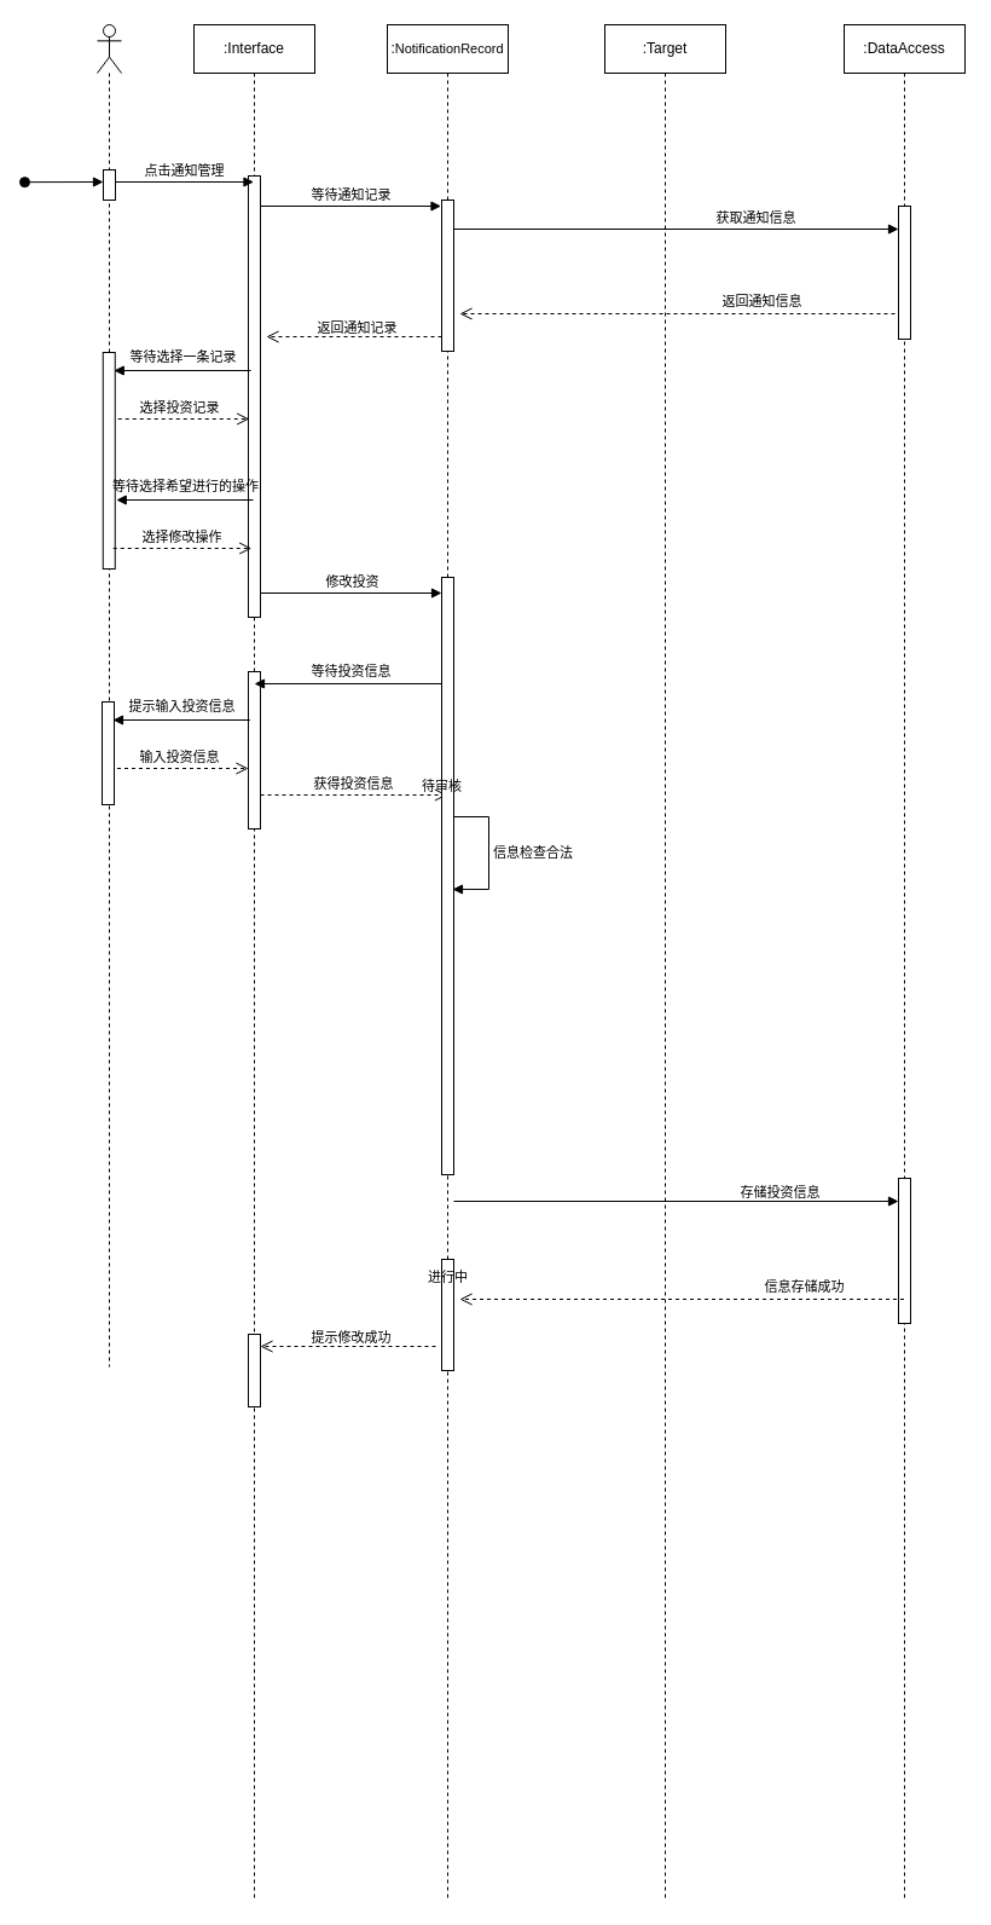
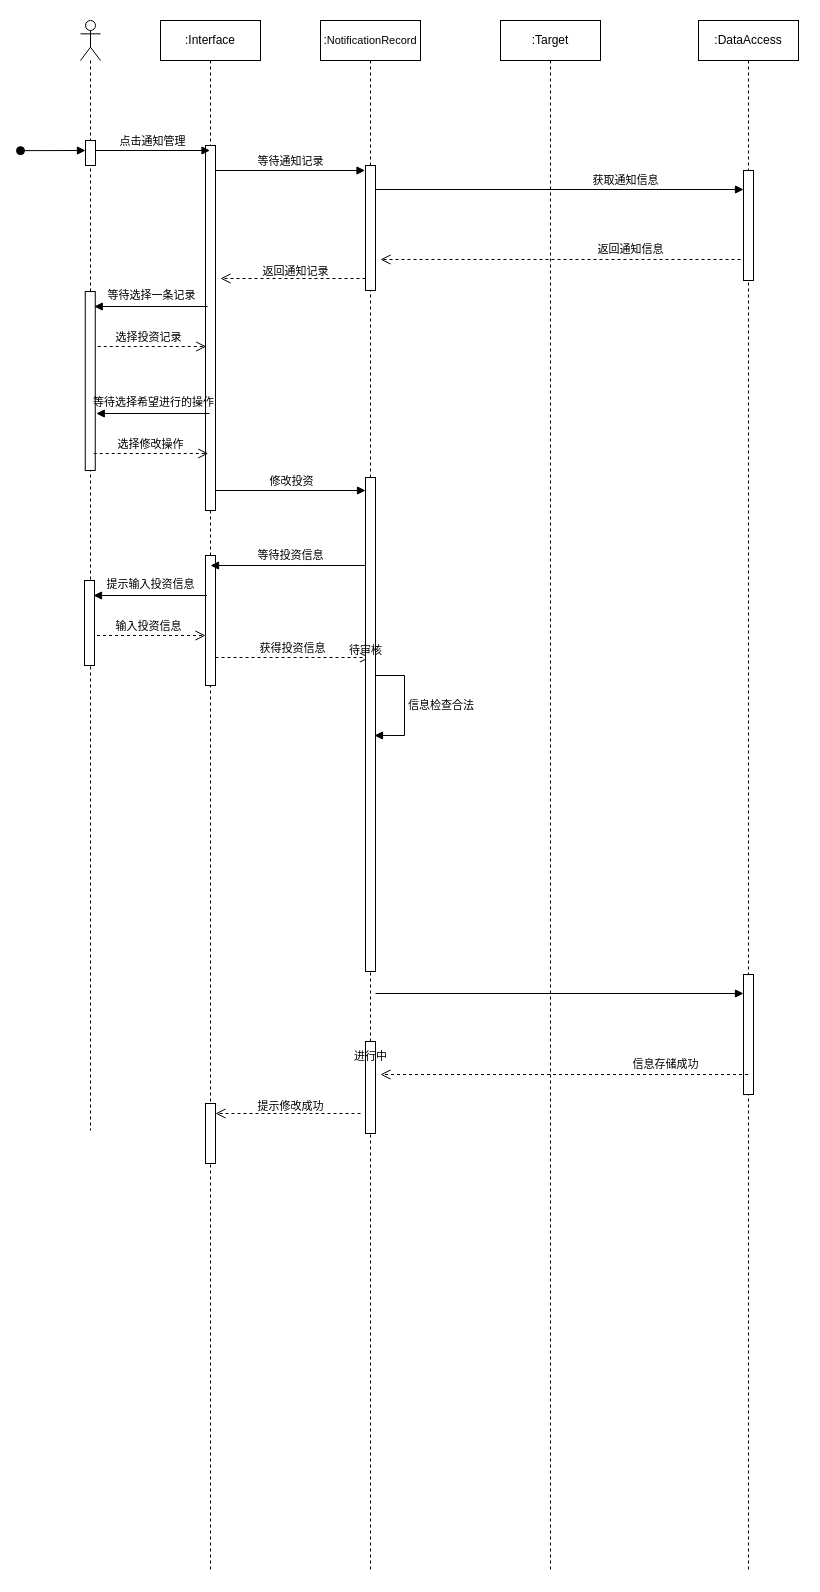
  <mxCell id="0" />
  <mxCell id="1" parent="0" />
  <mxCell id="2" value="&lt;font style=&quot;font-size: 12px;&quot;&gt;:&lt;/font&gt;&lt;font style=&quot;font-size: 11px;&quot;&gt;&lt;font style=&quot;&quot;&gt;Notification&lt;/font&gt;&lt;font style=&quot;&quot;&gt;Record&lt;/font&gt;&lt;/font&gt;" style="shape=umlLifeline;perimeter=lifelinePerimeter;whiteSpace=wrap;html=1;container=0;dropTarget=0;collapsible=0;recursiveResize=0;outlineConnect=0;portConstraint=eastwest;newEdgeStyle={&quot;edgeStyle&quot;:&quot;elbowEdgeStyle&quot;,&quot;elbow&quot;:&quot;vertical&quot;,&quot;curved&quot;:0,&quot;rounded&quot;:0};" parent="1" vertex="1"><mxGeometry x="320" y="20" width="100" height="1550" as="geometry" /></mxCell>
  <mxCell id="3" value="&lt;font style=&quot;font-size: 12px;&quot;&gt;:Target&lt;/font&gt;" style="shape=umlLifeline;perimeter=lifelinePerimeter;whiteSpace=wrap;html=1;container=0;dropTarget=0;collapsible=0;recursiveResize=0;outlineConnect=0;portConstraint=eastwest;newEdgeStyle={&quot;edgeStyle&quot;:&quot;elbowEdgeStyle&quot;,&quot;elbow&quot;:&quot;vertical&quot;,&quot;curved&quot;:0,&quot;rounded&quot;:0};" parent="1" vertex="1"><mxGeometry x="500" y="20" width="100" height="1550" as="geometry" /></mxCell>
  <mxCell id="4" value="" style="shape=umlLifeline;perimeter=lifelinePerimeter;whiteSpace=wrap;html=1;container=1;dropTarget=0;collapsible=0;recursiveResize=0;outlineConnect=0;portConstraint=eastwest;newEdgeStyle={&quot;curved&quot;:0,&quot;rounded&quot;:0};participant=umlActor;" parent="1" vertex="1"><mxGeometry x="80" y="20" width="20" height="1110" as="geometry" /></mxCell>
  <mxCell id="5" value=":Interface" style="shape=umlLifeline;perimeter=lifelinePerimeter;whiteSpace=wrap;html=1;container=1;dropTarget=0;collapsible=0;recursiveResize=0;outlineConnect=0;portConstraint=eastwest;newEdgeStyle={&quot;curved&quot;:0,&quot;rounded&quot;:0};" parent="1" vertex="1"><mxGeometry x="160" y="20" width="100" height="1550" as="geometry" /></mxCell>
  <mxCell id="6" value=":DataAccess" style="shape=umlLifeline;perimeter=lifelinePerimeter;whiteSpace=wrap;html=1;container=1;dropTarget=0;collapsible=0;recursiveResize=0;outlineConnect=0;portConstraint=eastwest;newEdgeStyle={&quot;curved&quot;:0,&quot;rounded&quot;:0};" parent="1" vertex="1"><mxGeometry x="698" y="20" width="100" height="1550" as="geometry" /></mxCell>
  <mxCell id="7" value="" style="html=1;points=[[0,0,0,0,5],[0,1,0,0,-5],[1,0,0,0,5],[1,1,0,0,-5]];perimeter=orthogonalPerimeter;outlineConnect=0;targetShapes=umlLifeline;portConstraint=eastwest;newEdgeStyle={&quot;curved&quot;:0,&quot;rounded&quot;:0};" parent="1" vertex="1"><mxGeometry x="365" y="165" width="10" height="125" as="geometry" /></mxCell>
  <mxCell id="8" value="" style="html=1;points=[];perimeter=orthogonalPerimeter;outlineConnect=0;targetShapes=umlLifeline;portConstraint=eastwest;newEdgeStyle={&quot;edgeStyle&quot;:&quot;elbowEdgeStyle&quot;,&quot;elbow&quot;:&quot;vertical&quot;,&quot;curved&quot;:0,&quot;rounded&quot;:0};" parent="1" vertex="1"><mxGeometry x="85" y="140" width="10" height="25" as="geometry" /></mxCell>
  <mxCell id="9" value="" style="html=1;verticalAlign=bottom;startArrow=oval;endArrow=block;startSize=8;edgeStyle=elbowEdgeStyle;elbow=vertical;curved=0;rounded=0;" parent="1" edge="1"><mxGeometry x="0.001" relative="1" as="geometry"><mxPoint x="20" y="150.14" as="sourcePoint" /><mxPoint x="85" y="150.14" as="targetPoint" /><mxPoint as="offset" /></mxGeometry></mxCell>
  <mxCell id="10" value="" style="html=1;points=[];perimeter=orthogonalPerimeter;outlineConnect=0;targetShapes=umlLifeline;portConstraint=eastwest;newEdgeStyle={&quot;edgeStyle&quot;:&quot;elbowEdgeStyle&quot;,&quot;elbow&quot;:&quot;vertical&quot;,&quot;curved&quot;:0,&quot;rounded&quot;:0};" parent="1" vertex="1"><mxGeometry x="205" y="145" width="10" height="365" as="geometry" /></mxCell>
  <mxCell id="11" value="点击通知管理" style="html=1;verticalAlign=bottom;endArrow=block;curved=0;rounded=0;" parent="1" edge="1"><mxGeometry x="-0.0" width="80" relative="1" as="geometry"><mxPoint x="95" y="150" as="sourcePoint" /><mxPoint x="209.5" y="150" as="targetPoint" /><mxPoint as="offset" /></mxGeometry></mxCell>
  <mxCell id="12" value="等待通知记录" style="html=1;verticalAlign=bottom;endArrow=block;curved=0;rounded=0;" parent="1" edge="1"><mxGeometry x="0.003" width="80" relative="1" as="geometry"><mxPoint x="215" y="170" as="sourcePoint" /><mxPoint x="364.5" y="170" as="targetPoint" /><mxPoint as="offset" /></mxGeometry></mxCell>
  <mxCell id="13" value="" style="html=1;points=[];perimeter=orthogonalPerimeter;outlineConnect=0;targetShapes=umlLifeline;portConstraint=eastwest;newEdgeStyle={&quot;edgeStyle&quot;:&quot;elbowEdgeStyle&quot;,&quot;elbow&quot;:&quot;vertical&quot;,&quot;curved&quot;:0,&quot;rounded&quot;:0};" parent="1" vertex="1"><mxGeometry x="743" y="170" width="10" height="110" as="geometry" /></mxCell>
  <mxCell id="14" value="" style="html=1;verticalAlign=bottom;endArrow=block;curved=0;rounded=0;" parent="1" target="13" edge="1"><mxGeometry width="80" relative="1" as="geometry"><mxPoint x="375" y="189" as="sourcePoint" /><mxPoint x="760" y="189" as="targetPoint" /></mxGeometry></mxCell>
  <mxCell id="15" value="&lt;font style=&quot;font-size: 11px;&quot;&gt;获取通知信息&lt;/font&gt;" style="text;html=1;align=center;verticalAlign=middle;resizable=0;points=[];autosize=1;strokeColor=none;fillColor=none;" parent="1" vertex="1"><mxGeometry x="580" y="165" width="90" height="30" as="geometry" /></mxCell>
  <mxCell id="16" value="" style="html=1;verticalAlign=bottom;endArrow=open;dashed=1;endSize=8;curved=0;rounded=0;" parent="1" edge="1"><mxGeometry x="0.003" relative="1" as="geometry"><mxPoint x="740" y="259" as="sourcePoint" /><mxPoint x="380" y="259" as="targetPoint" /><mxPoint as="offset" /></mxGeometry></mxCell>
  <mxCell id="17" value="&lt;font style=&quot;font-size: 11px;&quot;&gt;返回通知信息&lt;/font&gt;" style="text;html=1;align=center;verticalAlign=middle;resizable=0;points=[];autosize=1;strokeColor=none;fillColor=none;" parent="1" vertex="1"><mxGeometry x="585" y="234" width="90" height="30" as="geometry" /></mxCell>
  <mxCell id="18" value="" style="html=1;verticalAlign=bottom;endArrow=open;dashed=1;endSize=8;curved=0;rounded=0;" parent="1" edge="1"><mxGeometry x="0.003" relative="1" as="geometry"><mxPoint x="365" y="278" as="sourcePoint" /><mxPoint x="220" y="278" as="targetPoint" /><mxPoint as="offset" /></mxGeometry></mxCell>
  <mxCell id="19" value="&lt;font style=&quot;font-size: 11px;&quot;&gt;返回通知记录&lt;/font&gt;" style="text;html=1;align=center;verticalAlign=middle;resizable=0;points=[];autosize=1;strokeColor=none;fillColor=none;" parent="1" vertex="1"><mxGeometry x="250" y="256" width="90" height="30" as="geometry" /></mxCell>
  <mxCell id="20" value="选择投资记录" style="html=1;verticalAlign=bottom;endArrow=open;dashed=1;endSize=8;curved=0;rounded=0;" parent="1" edge="1"><mxGeometry x="-0.004" relative="1" as="geometry"><mxPoint x="91.25" y="346" as="sourcePoint" /><mxPoint x="205.75" y="346" as="targetPoint" /><mxPoint as="offset" /></mxGeometry></mxCell>
  <mxCell id="21" value="" style="html=1;points=[];perimeter=orthogonalPerimeter;outlineConnect=0;targetShapes=umlLifeline;portConstraint=eastwest;newEdgeStyle={&quot;edgeStyle&quot;:&quot;elbowEdgeStyle&quot;,&quot;elbow&quot;:&quot;vertical&quot;,&quot;curved&quot;:0,&quot;rounded&quot;:0};" parent="1" vertex="1"><mxGeometry x="84.75" y="291" width="10" height="179" as="geometry" /></mxCell>
  <mxCell id="22" value="" style="html=1;verticalAlign=bottom;endArrow=block;curved=0;rounded=0;exitX=0.961;exitY=1;exitDx=0;exitDy=0;exitPerimeter=0;" parent="1" edge="1"><mxGeometry width="80" relative="1" as="geometry"><mxPoint x="207.07" y="306" as="sourcePoint" /><mxPoint x="93.75" y="306" as="targetPoint" /></mxGeometry></mxCell>
  <mxCell id="23" value="&lt;font style=&quot;font-size: 11px;&quot;&gt;等待选择一条记录&lt;/font&gt;" style="text;html=1;align=center;verticalAlign=middle;resizable=0;points=[];autosize=1;strokeColor=none;fillColor=none;" parent="1" vertex="1"><mxGeometry x="95.82" y="280" width="110" height="30" as="geometry" /></mxCell>
  <mxCell id="24" value="选择修改操作" style="html=1;verticalAlign=bottom;endArrow=open;dashed=1;endSize=8;curved=0;rounded=0;" parent="1" edge="1"><mxGeometry x="-0.004" relative="1" as="geometry"><mxPoint x="93.25" y="453" as="sourcePoint" /><mxPoint x="207.75" y="453" as="targetPoint" /><mxPoint as="offset" /></mxGeometry></mxCell>
  <mxCell id="25" value="" style="html=1;verticalAlign=bottom;endArrow=block;curved=0;rounded=0;exitX=0.961;exitY=1;exitDx=0;exitDy=0;exitPerimeter=0;" parent="1" edge="1"><mxGeometry width="80" relative="1" as="geometry"><mxPoint x="209.07" y="413" as="sourcePoint" /><mxPoint x="95.75" y="413" as="targetPoint" /></mxGeometry></mxCell>
  <mxCell id="26" value="&lt;font style=&quot;font-size: 11px;&quot;&gt;等待选择希望进行的操作&lt;/font&gt;" style="text;html=1;align=center;verticalAlign=middle;resizable=0;points=[];autosize=1;strokeColor=none;fillColor=none;" parent="1" vertex="1"><mxGeometry x="82.82" y="387" width="140" height="30" as="geometry" /></mxCell>
  <mxCell id="27" value="" style="html=1;points=[];perimeter=orthogonalPerimeter;outlineConnect=0;targetShapes=umlLifeline;portConstraint=eastwest;newEdgeStyle={&quot;edgeStyle&quot;:&quot;elbowEdgeStyle&quot;,&quot;elbow&quot;:&quot;vertical&quot;,&quot;curved&quot;:0,&quot;rounded&quot;:0};" parent="1" vertex="1"><mxGeometry x="365" y="1041" width="10" height="92" as="geometry" /></mxCell>
  <mxCell id="28" value="" style="html=1;points=[];perimeter=orthogonalPerimeter;outlineConnect=0;targetShapes=umlLifeline;portConstraint=eastwest;newEdgeStyle={&quot;edgeStyle&quot;:&quot;elbowEdgeStyle&quot;,&quot;elbow&quot;:&quot;vertical&quot;,&quot;curved&quot;:0,&quot;rounded&quot;:0};" parent="1" vertex="1"><mxGeometry x="205" y="555" width="10" height="130" as="geometry" /></mxCell>
  <mxCell id="29" value="" style="html=1;points=[];perimeter=orthogonalPerimeter;outlineConnect=0;targetShapes=umlLifeline;portConstraint=eastwest;newEdgeStyle={&quot;edgeStyle&quot;:&quot;elbowEdgeStyle&quot;,&quot;elbow&quot;:&quot;vertical&quot;,&quot;curved&quot;:0,&quot;rounded&quot;:0};" parent="1" vertex="1"><mxGeometry x="205" y="1103" width="10" height="60" as="geometry" /></mxCell>
  <mxCell id="30" value="" style="html=1;points=[];perimeter=orthogonalPerimeter;outlineConnect=0;targetShapes=umlLifeline;portConstraint=eastwest;newEdgeStyle={&quot;edgeStyle&quot;:&quot;elbowEdgeStyle&quot;,&quot;elbow&quot;:&quot;vertical&quot;,&quot;curved&quot;:0,&quot;rounded&quot;:0};" parent="1" vertex="1"><mxGeometry x="743" y="974" width="10" height="120" as="geometry" /></mxCell>
  <mxCell id="31" value="输入投资信息" style="html=1;verticalAlign=bottom;endArrow=open;dashed=1;endSize=8;curved=0;rounded=0;" parent="1" edge="1"><mxGeometry x="-0.0" relative="1" as="geometry"><mxPoint x="90.5" y="635" as="sourcePoint" /><mxPoint x="205" y="635" as="targetPoint" /><mxPoint as="offset" /></mxGeometry></mxCell>
  <mxCell id="32" value="获得投资信息" style="html=1;verticalAlign=bottom;endArrow=open;dashed=1;endSize=8;curved=0;rounded=0;" parent="1" edge="1"><mxGeometry x="-0.0" relative="1" as="geometry"><mxPoint x="215.04" y="657" as="sourcePoint" /><mxPoint x="369.54" y="657" as="targetPoint" /><mxPoint as="offset" /></mxGeometry></mxCell>
  <mxCell id="33" value="" style="html=1;verticalAlign=bottom;endArrow=block;curved=0;rounded=0;exitX=0.961;exitY=1;exitDx=0;exitDy=0;exitPerimeter=0;" parent="1" edge="1"><mxGeometry width="80" relative="1" as="geometry"><mxPoint x="365" y="565" as="sourcePoint" /><mxPoint x="210" y="565" as="targetPoint" /></mxGeometry></mxCell>
  <mxCell id="34" value="信息检查合法" style="html=1;align=left;spacingLeft=2;endArrow=block;rounded=0;edgeStyle=orthogonalEdgeStyle;curved=0;rounded=0;" parent="1" edge="1"><mxGeometry x="-0.001" relative="1" as="geometry"><mxPoint x="373.97" y="675" as="sourcePoint" /><Array as="points"><mxPoint x="403.97" y="674.97" /><mxPoint x="403.97" y="734.97" /></Array><mxPoint x="373.97" y="734.97" as="targetPoint" /><mxPoint as="offset" /></mxGeometry></mxCell>
  <mxCell id="35" value="&lt;font style=&quot;font-size: 11px;&quot;&gt;进行中&lt;/font&gt;" style="text;html=1;align=center;verticalAlign=middle;resizable=0;points=[];autosize=1;strokeColor=none;fillColor=none;" parent="1" vertex="1"><mxGeometry x="340" y="1041" width="60" height="30" as="geometry" /></mxCell>
  <mxCell id="36" value="" style="html=1;points=[[0,0,0,0,5],[0,1,0,0,-5],[1,0,0,0,5],[1,1,0,0,-5]];perimeter=orthogonalPerimeter;outlineConnect=0;targetShapes=umlLifeline;portConstraint=eastwest;newEdgeStyle={&quot;curved&quot;:0,&quot;rounded&quot;:0};" parent="1" vertex="1"><mxGeometry x="365" y="477" width="10" height="494" as="geometry" /></mxCell>
  <mxCell id="37" value="" style="html=1;points=[];perimeter=orthogonalPerimeter;outlineConnect=0;targetShapes=umlLifeline;portConstraint=eastwest;newEdgeStyle={&quot;edgeStyle&quot;:&quot;elbowEdgeStyle&quot;,&quot;elbow&quot;:&quot;vertical&quot;,&quot;curved&quot;:0,&quot;rounded&quot;:0};" parent="1" vertex="1"><mxGeometry x="84" y="580" width="10" height="85" as="geometry" /></mxCell>
  <mxCell id="38" value="" style="html=1;verticalAlign=bottom;endArrow=block;curved=0;rounded=0;exitX=0.961;exitY=1;exitDx=0;exitDy=0;exitPerimeter=0;" parent="1" edge="1"><mxGeometry width="80" relative="1" as="geometry"><mxPoint x="206.32" y="595" as="sourcePoint" /><mxPoint x="93" y="595" as="targetPoint" /></mxGeometry></mxCell>
  <mxCell id="39" value="&lt;font style=&quot;font-size: 11px;&quot;&gt;等待投资信息&lt;/font&gt;" style="text;html=1;align=center;verticalAlign=middle;resizable=0;points=[];autosize=1;strokeColor=none;fillColor=none;" parent="1" vertex="1"><mxGeometry x="245" y="540" width="90" height="30" as="geometry" /></mxCell>
  <mxCell id="40" value="&lt;font style=&quot;font-size: 11px;&quot;&gt;提示输入投资信息&lt;/font&gt;" style="text;html=1;align=center;verticalAlign=middle;resizable=0;points=[];autosize=1;strokeColor=none;fillColor=none;" parent="1" vertex="1"><mxGeometry x="95.07" y="569" width="110" height="30" as="geometry" /></mxCell>
  <mxCell id="41" value="" style="html=1;verticalAlign=bottom;endArrow=block;curved=0;rounded=0;" parent="1" target="30" edge="1"><mxGeometry width="80" relative="1" as="geometry"><mxPoint x="375" y="993" as="sourcePoint" /><mxPoint x="760" y="993" as="targetPoint" /></mxGeometry></mxCell>
- <mxCell id="42" value="&lt;font style=&quot;font-size: 11px;&quot;&gt;存储投资信息&lt;/font&gt;" style="text;html=1;align=center;verticalAlign=middle;resizable=0;points=[];autosize=1;strokeColor=none;fillColor=none;" parent="1" vertex="1"><mxGeometry x="600" y="971" width="90" height="30" as="geometry" /></mxCell>
  <mxCell id="43" value="" style="html=1;verticalAlign=bottom;endArrow=open;dashed=1;endSize=8;curved=0;rounded=0;" parent="1" edge="1" source="6"><mxGeometry x="0.003" relative="1" as="geometry"><mxPoint x="730" y="1074" as="sourcePoint" /><mxPoint x="380" y="1074" as="targetPoint" /><mxPoint as="offset" /></mxGeometry></mxCell>
  <mxCell id="44" value="&lt;font style=&quot;font-size: 11px;&quot;&gt;信息存储成功&lt;/font&gt;" style="text;html=1;align=center;verticalAlign=middle;resizable=0;points=[];autosize=1;strokeColor=none;fillColor=none;" parent="1" vertex="1"><mxGeometry x="620" y="1049" width="90" height="30" as="geometry" /></mxCell>
  <mxCell id="45" value="" style="html=1;verticalAlign=bottom;endArrow=open;dashed=1;endSize=8;curved=0;rounded=0;" parent="1" edge="1"><mxGeometry x="0.003" relative="1" as="geometry"><mxPoint x="360" y="1113" as="sourcePoint" /><mxPoint x="215" y="1113" as="targetPoint" /><mxPoint as="offset" /></mxGeometry></mxCell>
  <mxCell id="46" value="&lt;font style=&quot;font-size: 11px;&quot;&gt;提示修改成功&lt;/font&gt;" style="text;html=1;align=center;verticalAlign=middle;resizable=0;points=[];autosize=1;strokeColor=none;fillColor=none;" parent="1" vertex="1"><mxGeometry x="245" y="1091" width="90" height="30" as="geometry" /></mxCell>
  <mxCell id="47" value="&lt;font style=&quot;font-size: 11px;&quot;&gt;待审核&lt;/font&gt;" style="text;html=1;align=center;verticalAlign=middle;resizable=0;points=[];autosize=1;strokeColor=none;fillColor=none;" parent="1" vertex="1"><mxGeometry x="335" y="635" width="60" height="30" as="geometry" /></mxCell>
  <mxCell id="48" value="修改投资" style="html=1;verticalAlign=bottom;endArrow=block;curved=0;rounded=0;" parent="1" edge="1"><mxGeometry x="-0.003" width="80" relative="1" as="geometry"><mxPoint x="215.5" y="490" as="sourcePoint" /><mxPoint x="365" y="490" as="targetPoint" /><mxPoint as="offset" /></mxGeometry></mxCell>
